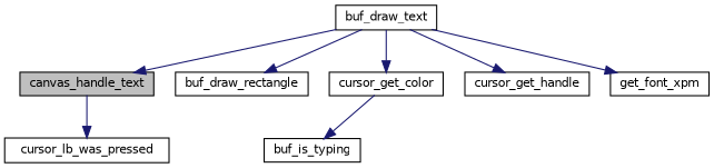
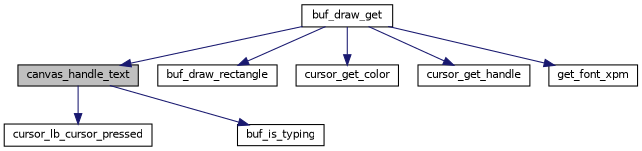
  digraph {
    rankdir=TB
    node [color=black fillcolor=white fontname=Helvetica fontsize=10 shape=record style=filled]
    edge [color=midnightblue fontname=Helvetica fontsize=10 labelfontname=Helvetica labelfontsize=10 style=solid]
    n1 [fillcolor=grey75 fontcolor=black height=0.2 label=canvas_handle_text width=0.4]
-   n2 [height=0.2 label=cursor_lb_was_pressed width=0.4]
+   n2 [height=0.2 label=cursor_lb_cursor_pressed width=0.4]
    n3 [height=0.2 label=buf_is_typing width=0.4]
-   n4 [height=0.2 label=buf_draw_text width=0.4]
+   n4 [height=0.2 label=buf_draw_get width=0.4]
    n5 [height=0.2 label=buf_draw_rectangle width=0.4]
    n6 [height=0.2 label=cursor_get_color width=0.4]
    n7 [height=0.2 label=cursor_get_handle width=0.4]
    n8 [height=0.2 label=get_font_xpm width=0.4]
    n1 -> n2
-   n6 -> n3
+   n1 -> n3
    n4 -> n1
    n4 -> n5
    n4 -> n6
    n4 -> n7
    n4 -> n8
  }
